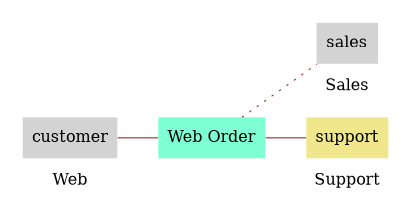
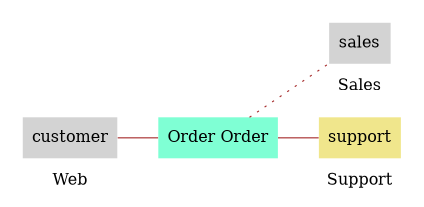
  digraph {
    rankdir=LR
    node [fillcolor=lightgrey peripheries=0 shape=actor style=filled]
    edge [arrowhead=none color=brown style=solid]
    sales
    customer
    support [fillcolor=khaki]
-   n4 [fillcolor=aquamarine label="Web Order" shape=objective]
+   n4 [fillcolor=aquamarine label="Order Order" shape=objective]
    subgraph cluster_1 {
      label=Sales
      labelloc=b
      peripheries=0
      sales
    }
    subgraph cluster_2 {
      label=Web
      labelloc=b
      peripheries=0
      customer
    }
    subgraph cluster_3 {
      label=Support
      labelloc=b
      peripheries=0
      support
    }
    customer -> n4
    n4 -> sales [style=dotted]
    n4 -> support
  }
